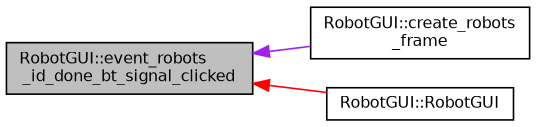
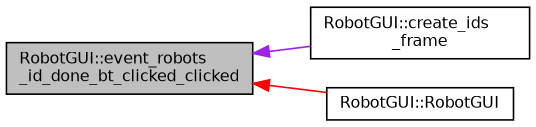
  digraph {
    rankdir=LR
    node [color=black fillcolor=white fontname=Helvetica fontsize=10 shape=record style=filled]
    edge [dir=back fontname=Helvetica fontsize=10 labelfontname=Helvetica labelfontsize=10 style=solid]
-   n1 [fillcolor=grey75 fontcolor=black height=0.2 label="RobotGUI::event_robots\l_id_done_bt_signal_clicked" width=0.4]
-   n2 [height=0.2 label="RobotGUI::create_robots\l_frame" width=0.4]
+   n1 [fillcolor=grey75 fontcolor=black height=0.2 label="RobotGUI::event_robots\l_id_done_bt_clicked_clicked" width=0.4]
+   n2 [height=0.2 label="RobotGUI::create_ids\l_frame" width=0.4]
    n3 [height=0.2 label="RobotGUI::RobotGUI" width=0.4]
    n1 -> n2 [color=purple]
    n1 -> n3 [color=red]
  }
